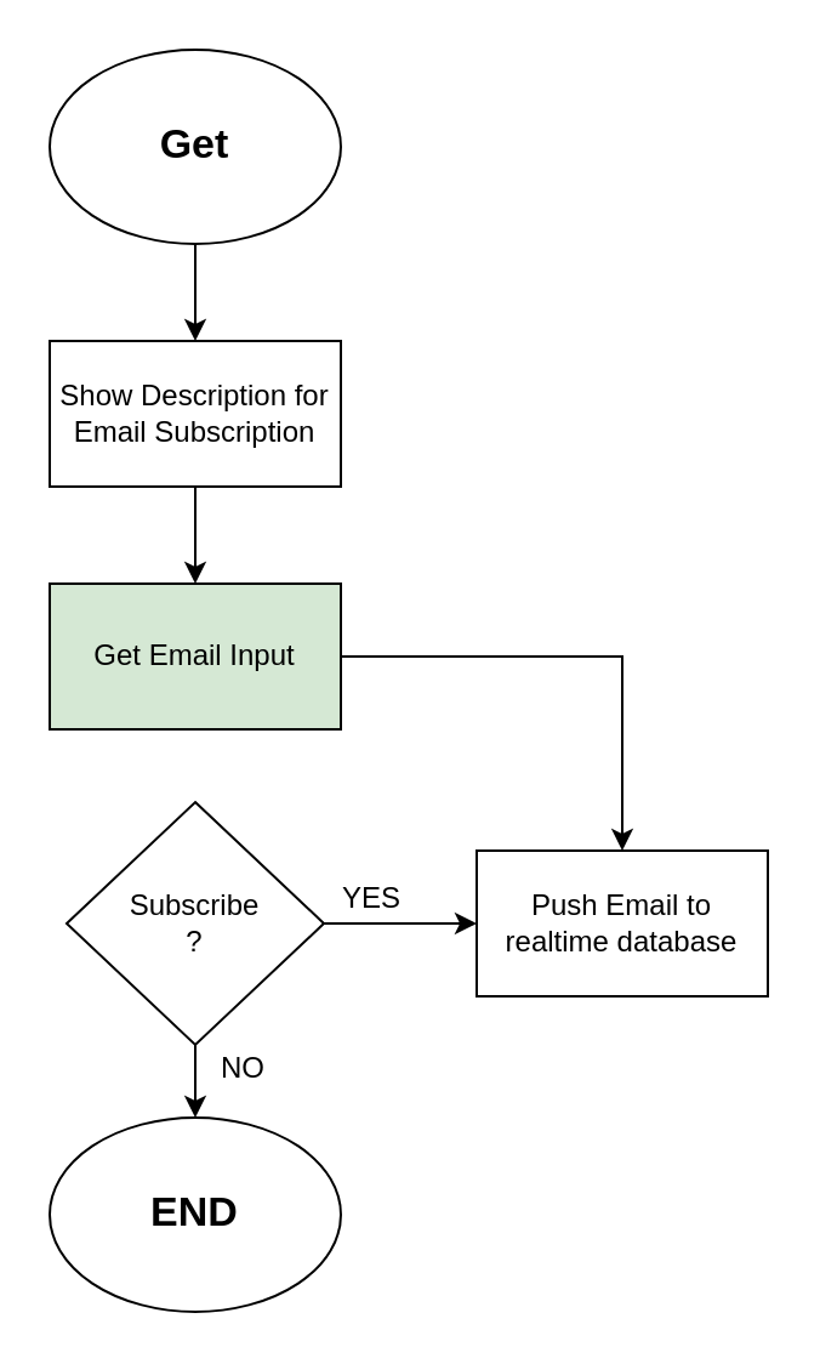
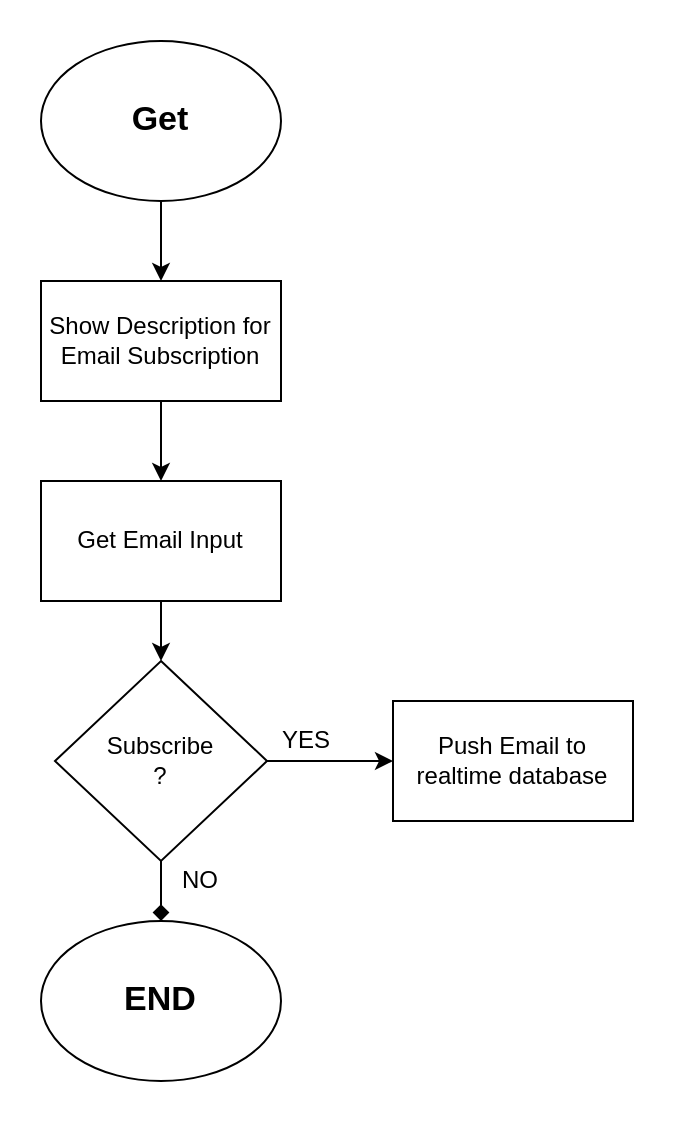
  <mxCell id="0" />
  <mxCell id="1" parent="0" />
  <mxCell id="2" value="" style="edgeStyle=orthogonalEdgeStyle;rounded=0;orthogonalLoop=1;jettySize=auto;html=1;" edge="1" parent="1" source="3" target="5"><mxGeometry relative="1" as="geometry" /></mxCell>
  <mxCell id="3" value="&lt;b&gt;&lt;font style=&quot;font-size: 17px&quot;&gt;Get&lt;/font&gt;&lt;/b&gt;" style="ellipse;whiteSpace=wrap;html=1;" vertex="1" parent="1"><mxGeometry x="20" y="20" width="120" height="80" as="geometry" /></mxCell>
  <mxCell id="4" value="" style="edgeStyle=orthogonalEdgeStyle;rounded=0;orthogonalLoop=1;jettySize=auto;html=1;" edge="1" parent="1" source="5" target="7"><mxGeometry relative="1" as="geometry" /></mxCell>
  <mxCell id="5" value="Show Description for Email Subscription" style="rounded=0;whiteSpace=wrap;html=1;" vertex="1" parent="1"><mxGeometry x="20" y="140" width="120" height="60" as="geometry" /></mxCell>
- <mxCell id="6" value="" style="edgeStyle=orthogonalEdgeStyle;rounded=0;orthogonalLoop=1;jettySize=auto;html=1;" edge="1" parent="1" source="7" target="11"><mxGeometry relative="1" as="geometry" /></mxCell>
- <mxCell id="7" value="Get Email Input" style="rounded=0;whiteSpace=wrap;html=1;fillColor=#d5e8d4;" vertex="1" parent="1"><mxGeometry x="20" y="240" width="120" height="60" as="geometry" /></mxCell>
+ <mxCell id="6" value="" style="edgeStyle=orthogonalEdgeStyle;rounded=0;orthogonalLoop=1;jettySize=auto;html=1;" edge="1" parent="1" source="7" target="10"><mxGeometry relative="1" as="geometry" /></mxCell>
+ <mxCell id="7" value="Get Email Input" style="rounded=0;whiteSpace=wrap;html=1;" vertex="1" parent="1"><mxGeometry x="20" y="240" width="120" height="60" as="geometry" /></mxCell>
  <mxCell id="8" value="" style="edgeStyle=orthogonalEdgeStyle;rounded=0;orthogonalLoop=1;jettySize=auto;html=1;" edge="1" parent="1" source="10" target="11"><mxGeometry relative="1" as="geometry" /></mxCell>
- <mxCell id="9" value="" style="edgeStyle=orthogonalEdgeStyle;rounded=0;orthogonalLoop=1;jettySize=auto;html=1;" edge="1" parent="1" source="10" target="12"><mxGeometry relative="1" as="geometry" /></mxCell>
+ <mxCell id="9" value="" style="edgeStyle=orthogonalEdgeStyle;rounded=0;orthogonalLoop=1;jettySize=auto;html=1;endArrow=diamond;" edge="1" parent="1" source="10" target="12"><mxGeometry relative="1" as="geometry" /></mxCell>
  <mxCell id="10" value="Subscribe&lt;br&gt;?" style="rhombus;whiteSpace=wrap;html=1;" vertex="1" parent="1"><mxGeometry x="27" y="330" width="106" height="100" as="geometry" /></mxCell>
  <mxCell id="11" value="Push Email to realtime database" style="rounded=0;whiteSpace=wrap;html=1;" vertex="1" parent="1"><mxGeometry x="196" y="350" width="120" height="60" as="geometry" /></mxCell>
  <mxCell id="12" value="&lt;b&gt;&lt;font style=&quot;font-size: 17px&quot;&gt;END&lt;/font&gt;&lt;/b&gt;" style="ellipse;whiteSpace=wrap;html=1;" vertex="1" parent="1"><mxGeometry x="20" y="460" width="120" height="80" as="geometry" /></mxCell>
  <mxCell id="13" value="YES" style="text;html=1;strokeColor=none;fillColor=none;align=center;verticalAlign=middle;whiteSpace=wrap;rounded=0;" vertex="1" parent="1"><mxGeometry x="133" y="360" width="40" height="20" as="geometry" /></mxCell>
  <mxCell id="14" value="NO" style="text;html=1;strokeColor=none;fillColor=none;align=center;verticalAlign=middle;whiteSpace=wrap;rounded=0;" vertex="1" parent="1"><mxGeometry x="80" y="430" width="40" height="20" as="geometry" /></mxCell>
